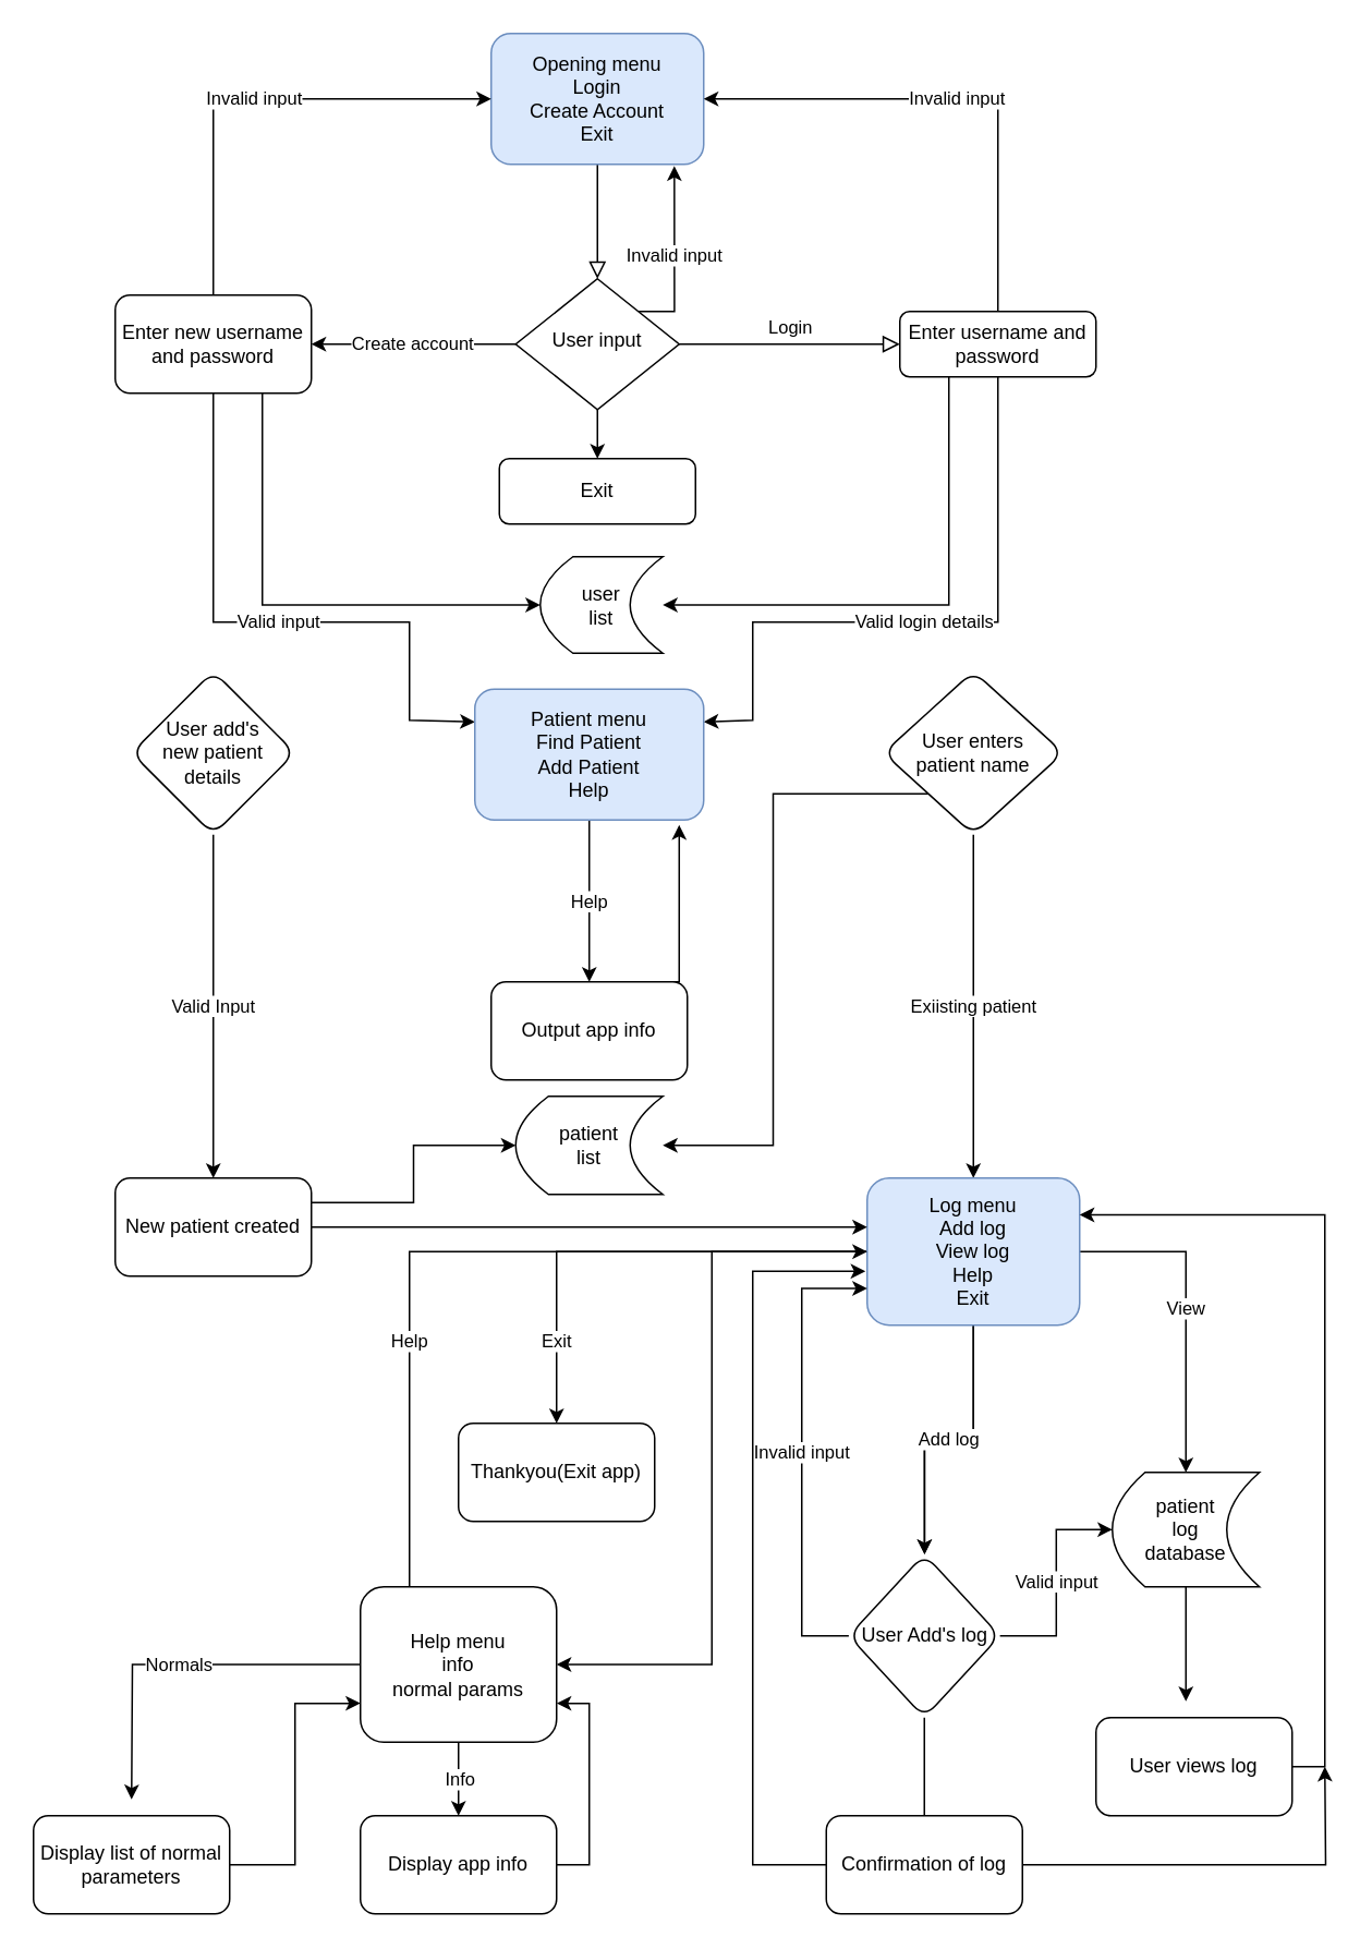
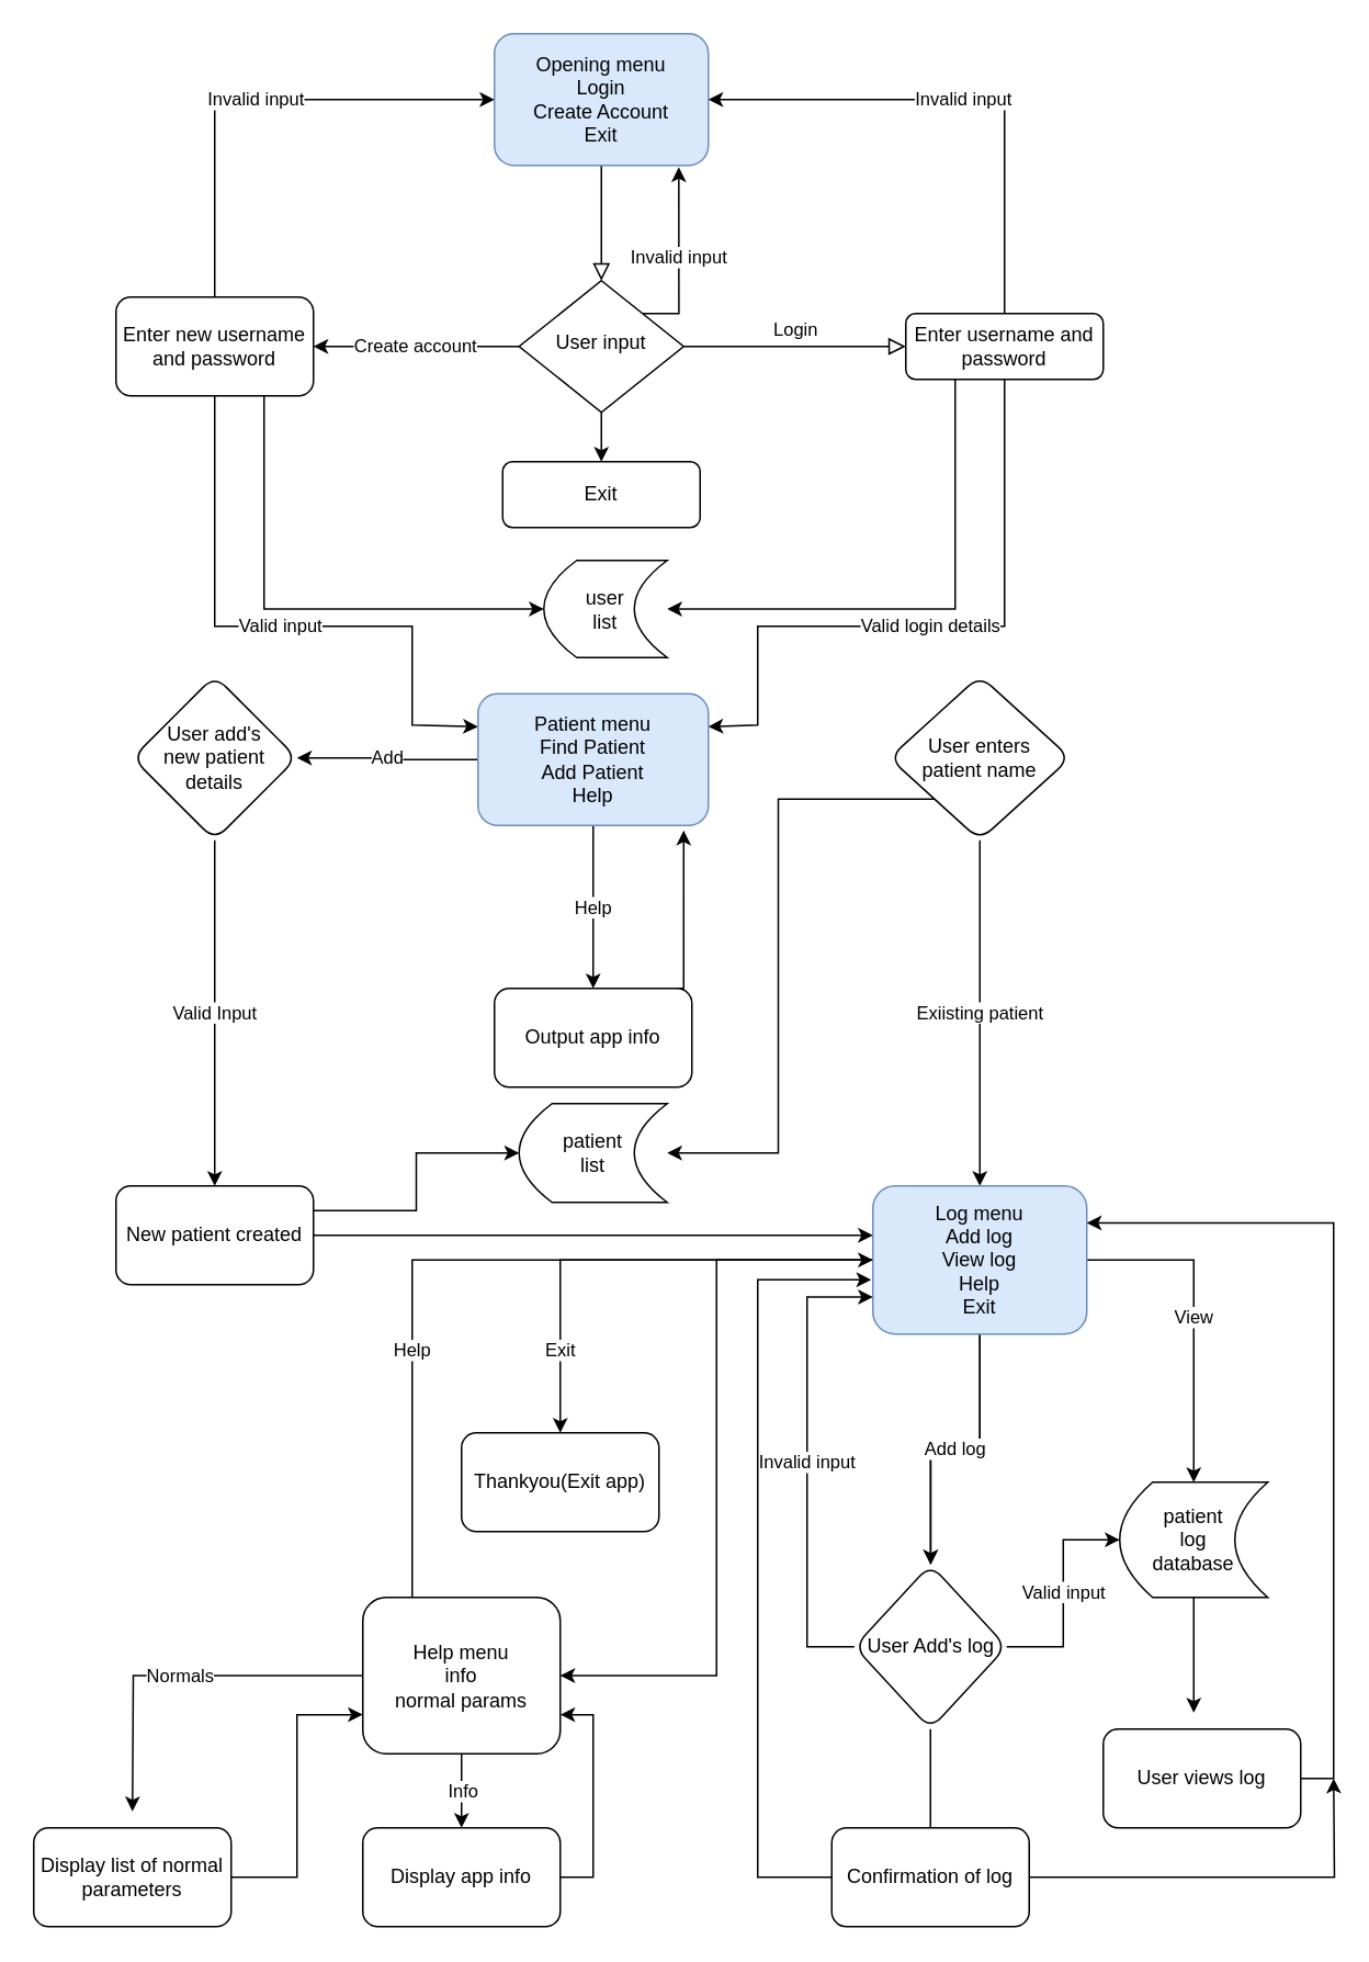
  <mxCell id="0" />
  <mxCell id="1" parent="0" />
  <mxCell id="2" value="" style="rounded=0;html=1;jettySize=auto;orthogonalLoop=1;fontSize=11;endArrow=block;endFill=0;endSize=8;strokeWidth=1;shadow=0;labelBackgroundColor=none;edgeStyle=orthogonalEdgeStyle;" parent="1" source="3" target="8" edge="1"><mxGeometry relative="1" as="geometry" /></mxCell>
  <mxCell id="3" value="Opening menu&lt;br&gt;Login&lt;br&gt;Create Account&lt;br&gt;Exit" style="rounded=1;whiteSpace=wrap;html=1;fontSize=12;glass=0;strokeWidth=1;shadow=0;fillColor=#dae8fc;strokeColor=#6c8ebf;" parent="1" vertex="1"><mxGeometry x="300" y="20" width="130" height="80" as="geometry" /></mxCell>
  <mxCell id="4" value="Login" style="edgeStyle=orthogonalEdgeStyle;rounded=0;html=1;jettySize=auto;orthogonalLoop=1;fontSize=11;endArrow=block;endFill=0;endSize=8;strokeWidth=1;shadow=0;labelBackgroundColor=none;" parent="1" source="8" target="12" edge="1"><mxGeometry y="10" relative="1" as="geometry"><mxPoint as="offset" /></mxGeometry></mxCell>
  <mxCell id="5" value="Create account" style="edgeStyle=orthogonalEdgeStyle;rounded=0;orthogonalLoop=1;jettySize=auto;html=1;exitX=0;exitY=0.5;exitDx=0;exitDy=0;" edge="1" parent="1" source="8" target="17"><mxGeometry relative="1" as="geometry" /></mxCell>
  <mxCell id="6" value="Invalid input" style="edgeStyle=orthogonalEdgeStyle;rounded=0;orthogonalLoop=1;jettySize=auto;html=1;exitX=1;exitY=0;exitDx=0;exitDy=0;entryX=0.862;entryY=1.013;entryDx=0;entryDy=0;entryPerimeter=0;" edge="1" parent="1" source="8" target="3"><mxGeometry relative="1" as="geometry"><Array as="points"><mxPoint x="412" y="190" /></Array></mxGeometry></mxCell>
  <mxCell id="7" style="edgeStyle=orthogonalEdgeStyle;rounded=0;orthogonalLoop=1;jettySize=auto;html=1;exitX=0.5;exitY=1;exitDx=0;exitDy=0;entryX=0.5;entryY=0;entryDx=0;entryDy=0;" edge="1" parent="1" source="8" target="13"><mxGeometry relative="1" as="geometry" /></mxCell>
  <mxCell id="8" value="User input" style="rhombus;whiteSpace=wrap;html=1;shadow=0;fontFamily=Helvetica;fontSize=12;align=center;strokeWidth=1;spacing=6;spacingTop=-4;" parent="1" vertex="1"><mxGeometry x="315" y="170" width="100" height="80" as="geometry" /></mxCell>
  <mxCell id="9" value="Valid login details" style="edgeStyle=orthogonalEdgeStyle;rounded=0;orthogonalLoop=1;jettySize=auto;html=1;exitX=0.5;exitY=1;exitDx=0;exitDy=0;entryX=1;entryY=0.25;entryDx=0;entryDy=0;" edge="1" parent="1" source="12" target="20"><mxGeometry relative="1" as="geometry"><Array as="points"><mxPoint x="610" y="380" /><mxPoint x="460" y="380" /><mxPoint x="460" y="440" /></Array></mxGeometry></mxCell>
  <mxCell id="10" value="Invalid input" style="edgeStyle=orthogonalEdgeStyle;rounded=0;orthogonalLoop=1;jettySize=auto;html=1;exitX=0.5;exitY=0;exitDx=0;exitDy=0;entryX=1;entryY=0.5;entryDx=0;entryDy=0;" edge="1" parent="1" source="12" target="3"><mxGeometry relative="1" as="geometry" /></mxCell>
  <mxCell id="11" style="edgeStyle=orthogonalEdgeStyle;rounded=0;orthogonalLoop=1;jettySize=auto;html=1;exitX=0.25;exitY=1;exitDx=0;exitDy=0;entryX=1;entryY=0.5;entryDx=0;entryDy=0;" edge="1" parent="1" source="12" target="48"><mxGeometry relative="1" as="geometry" /></mxCell>
  <mxCell id="12" value="Enter username and password" style="rounded=1;whiteSpace=wrap;html=1;fontSize=12;glass=0;strokeWidth=1;shadow=0;" parent="1" vertex="1"><mxGeometry x="550" y="190" width="120" height="40" as="geometry" /></mxCell>
  <mxCell id="13" value="Exit" style="rounded=1;whiteSpace=wrap;html=1;fontSize=12;glass=0;strokeWidth=1;shadow=0;" parent="1" vertex="1"><mxGeometry x="305" y="280" width="120" height="40" as="geometry" /></mxCell>
  <mxCell id="14" value="Valid input" style="edgeStyle=orthogonalEdgeStyle;rounded=0;orthogonalLoop=1;jettySize=auto;html=1;exitX=0.5;exitY=1;exitDx=0;exitDy=0;entryX=0;entryY=0.25;entryDx=0;entryDy=0;" edge="1" parent="1" source="17" target="20"><mxGeometry relative="1" as="geometry"><Array as="points"><mxPoint x="130" y="380" /><mxPoint x="250" y="380" /><mxPoint x="250" y="440" /></Array></mxGeometry></mxCell>
  <mxCell id="15" value="Invalid input" style="edgeStyle=orthogonalEdgeStyle;rounded=0;orthogonalLoop=1;jettySize=auto;html=1;exitX=0.5;exitY=0;exitDx=0;exitDy=0;entryX=0;entryY=0.5;entryDx=0;entryDy=0;" edge="1" parent="1" source="17" target="3"><mxGeometry relative="1" as="geometry" /></mxCell>
  <mxCell id="16" style="edgeStyle=orthogonalEdgeStyle;rounded=0;orthogonalLoop=1;jettySize=auto;html=1;exitX=0.75;exitY=1;exitDx=0;exitDy=0;entryX=0;entryY=0.5;entryDx=0;entryDy=0;" edge="1" parent="1" source="17" target="48"><mxGeometry relative="1" as="geometry" /></mxCell>
  <mxCell id="17" value="Enter new username and password" style="rounded=1;whiteSpace=wrap;html=1;" vertex="1" parent="1"><mxGeometry x="70" y="180" width="120" height="60" as="geometry" /></mxCell>
+ <mxCell id="18" value="Add" style="edgeStyle=orthogonalEdgeStyle;rounded=0;orthogonalLoop=1;jettySize=auto;html=1;" edge="1" parent="1" source="20" target="25"><mxGeometry relative="1" as="geometry" /></mxCell>
  <mxCell id="19" value="Help" style="edgeStyle=orthogonalEdgeStyle;rounded=0;orthogonalLoop=1;jettySize=auto;html=1;" edge="1" parent="1" source="20" target="27"><mxGeometry relative="1" as="geometry" /></mxCell>
  <mxCell id="20" value="Patient menu&lt;br&gt;Find Patient&lt;br&gt;Add Patient&lt;br&gt;Help" style="rounded=1;whiteSpace=wrap;html=1;fillColor=#dae8fc;strokeColor=#6c8ebf;" vertex="1" parent="1"><mxGeometry x="290" y="421" width="140" height="80" as="geometry" /></mxCell>
  <mxCell id="21" value="Exiisting patient" style="edgeStyle=orthogonalEdgeStyle;rounded=0;orthogonalLoop=1;jettySize=auto;html=1;" edge="1" parent="1" source="23" target="33"><mxGeometry relative="1" as="geometry" /></mxCell>
  <mxCell id="22" style="edgeStyle=orthogonalEdgeStyle;rounded=0;orthogonalLoop=1;jettySize=auto;html=1;exitX=0;exitY=1;exitDx=0;exitDy=0;entryX=1;entryY=0.5;entryDx=0;entryDy=0;" edge="1" parent="1" source="23" target="47"><mxGeometry relative="1" as="geometry" /></mxCell>
  <mxCell id="23" value="User enters &lt;br&gt;patient name" style="rhombus;whiteSpace=wrap;html=1;rounded=1;" vertex="1" parent="1"><mxGeometry x="540" y="410" width="110" height="100" as="geometry" /></mxCell>
  <mxCell id="24" value="Valid Input" style="edgeStyle=orthogonalEdgeStyle;rounded=0;orthogonalLoop=1;jettySize=auto;html=1;" edge="1" parent="1" source="25" target="36"><mxGeometry relative="1" as="geometry" /></mxCell>
  <mxCell id="25" value="User add's &lt;br&gt;new patient &lt;br&gt;details" style="rhombus;whiteSpace=wrap;html=1;rounded=1;" vertex="1" parent="1"><mxGeometry x="80" y="410" width="100" height="100" as="geometry" /></mxCell>
  <mxCell id="26" style="edgeStyle=orthogonalEdgeStyle;rounded=0;orthogonalLoop=1;jettySize=auto;html=1;exitX=0.75;exitY=0;exitDx=0;exitDy=0;entryX=0.893;entryY=1.038;entryDx=0;entryDy=0;entryPerimeter=0;" edge="1" parent="1" source="27" target="20"><mxGeometry relative="1" as="geometry"><Array as="points"><mxPoint x="415" y="600" /></Array></mxGeometry></mxCell>
  <mxCell id="27" value="Output app info" style="whiteSpace=wrap;html=1;rounded=1;" vertex="1" parent="1"><mxGeometry x="300" y="600" width="120" height="60" as="geometry" /></mxCell>
  <mxCell id="28" value="" style="edgeStyle=orthogonalEdgeStyle;rounded=0;orthogonalLoop=1;jettySize=auto;html=1;" edge="1" parent="1" source="33" target="40"><mxGeometry relative="1" as="geometry" /></mxCell>
  <mxCell id="29" value="Add log" style="edgeStyle=orthogonalEdgeStyle;rounded=0;orthogonalLoop=1;jettySize=auto;html=1;" edge="1" parent="1" source="33" target="40"><mxGeometry relative="1" as="geometry" /></mxCell>
  <mxCell id="30" value="View" style="edgeStyle=orthogonalEdgeStyle;rounded=0;orthogonalLoop=1;jettySize=auto;html=1;entryX=0.5;entryY=0;entryDx=0;entryDy=0;" edge="1" parent="1" source="33" target="50"><mxGeometry relative="1" as="geometry" /></mxCell>
  <mxCell id="31" value="Exit" style="edgeStyle=orthogonalEdgeStyle;rounded=0;orthogonalLoop=1;jettySize=auto;html=1;exitX=0;exitY=0.5;exitDx=0;exitDy=0;entryX=0.5;entryY=0;entryDx=0;entryDy=0;" edge="1" parent="1" source="33" target="43"><mxGeometry x="0.661" relative="1" as="geometry"><mxPoint as="offset" /></mxGeometry></mxCell>
  <mxCell id="32" style="edgeStyle=orthogonalEdgeStyle;rounded=0;orthogonalLoop=1;jettySize=auto;html=1;exitX=0;exitY=0.5;exitDx=0;exitDy=0;entryX=1;entryY=0.5;entryDx=0;entryDy=0;" edge="1" parent="1" source="33" target="54"><mxGeometry relative="1" as="geometry" /></mxCell>
  <mxCell id="33" value="Log menu&lt;br&gt;Add log&lt;br&gt;View log&lt;br&gt;Help&lt;br&gt;Exit" style="whiteSpace=wrap;html=1;rounded=1;fillColor=#dae8fc;strokeColor=#6c8ebf;" vertex="1" parent="1"><mxGeometry x="530" y="720" width="130" height="90" as="geometry" /></mxCell>
  <mxCell id="34" style="edgeStyle=orthogonalEdgeStyle;rounded=0;orthogonalLoop=1;jettySize=auto;html=1;exitX=1;exitY=0.5;exitDx=0;exitDy=0;" edge="1" parent="1" source="36"><mxGeometry relative="1" as="geometry"><mxPoint x="530" y="750" as="targetPoint" /></mxGeometry></mxCell>
  <mxCell id="35" style="edgeStyle=orthogonalEdgeStyle;rounded=0;orthogonalLoop=1;jettySize=auto;html=1;exitX=1;exitY=0.25;exitDx=0;exitDy=0;entryX=0;entryY=0.5;entryDx=0;entryDy=0;" edge="1" parent="1" source="36" target="47"><mxGeometry relative="1" as="geometry" /></mxCell>
  <mxCell id="36" value="New patient created" style="whiteSpace=wrap;html=1;rounded=1;" vertex="1" parent="1"><mxGeometry x="70" y="720" width="120" height="60" as="geometry" /></mxCell>
  <mxCell id="37" style="edgeStyle=orthogonalEdgeStyle;rounded=0;orthogonalLoop=1;jettySize=auto;html=1;exitX=0.5;exitY=1;exitDx=0;exitDy=0;" edge="1" parent="1" source="40"><mxGeometry relative="1" as="geometry"><mxPoint x="565" y="1150" as="targetPoint" /></mxGeometry></mxCell>
  <mxCell id="38" value="Valid input" style="edgeStyle=orthogonalEdgeStyle;rounded=0;orthogonalLoop=1;jettySize=auto;html=1;exitX=1;exitY=0.5;exitDx=0;exitDy=0;entryX=0;entryY=0.5;entryDx=0;entryDy=0;" edge="1" parent="1" source="40" target="50"><mxGeometry relative="1" as="geometry" /></mxCell>
  <mxCell id="39" value="Invalid input" style="edgeStyle=orthogonalEdgeStyle;rounded=0;orthogonalLoop=1;jettySize=auto;html=1;exitX=0;exitY=0.5;exitDx=0;exitDy=0;entryX=0;entryY=0.75;entryDx=0;entryDy=0;" edge="1" parent="1" source="40" target="33"><mxGeometry relative="1" as="geometry"><Array as="points"><mxPoint x="490" y="1000" /><mxPoint x="490" y="788" /></Array></mxGeometry></mxCell>
  <mxCell id="40" value="User Add's log" style="rhombus;whiteSpace=wrap;html=1;rounded=1;" vertex="1" parent="1"><mxGeometry x="518.75" y="950" width="92.5" height="100" as="geometry" /></mxCell>
  <mxCell id="41" style="edgeStyle=orthogonalEdgeStyle;rounded=0;orthogonalLoop=1;jettySize=auto;html=1;exitX=1;exitY=0.5;exitDx=0;exitDy=0;entryX=1;entryY=0.25;entryDx=0;entryDy=0;" edge="1" parent="1" source="42" target="33"><mxGeometry relative="1" as="geometry" /></mxCell>
  <mxCell id="42" value="User views log" style="whiteSpace=wrap;html=1;rounded=1;" vertex="1" parent="1"><mxGeometry x="670" y="1050" width="120" height="60" as="geometry" /></mxCell>
  <mxCell id="43" value="Thankyou(Exit app)" style="rounded=1;whiteSpace=wrap;html=1;" vertex="1" parent="1"><mxGeometry x="280" y="870" width="120" height="60" as="geometry" /></mxCell>
  <mxCell id="44" style="edgeStyle=orthogonalEdgeStyle;rounded=0;orthogonalLoop=1;jettySize=auto;html=1;exitX=0;exitY=0.5;exitDx=0;exitDy=0;entryX=-0.008;entryY=0.633;entryDx=0;entryDy=0;entryPerimeter=0;" edge="1" parent="1" source="46" target="33"><mxGeometry relative="1" as="geometry"><Array as="points"><mxPoint x="460" y="1140" /><mxPoint x="460" y="777" /></Array></mxGeometry></mxCell>
  <mxCell id="45" style="edgeStyle=orthogonalEdgeStyle;rounded=0;orthogonalLoop=1;jettySize=auto;html=1;exitX=1;exitY=0.5;exitDx=0;exitDy=0;" edge="1" parent="1" source="46"><mxGeometry relative="1" as="geometry"><mxPoint x="810" y="1080" as="targetPoint" /></mxGeometry></mxCell>
  <mxCell id="46" value="Confirmation of log" style="rounded=1;whiteSpace=wrap;html=1;" vertex="1" parent="1"><mxGeometry x="505" y="1110" width="120" height="60" as="geometry" /></mxCell>
  <mxCell id="47" value="patient &lt;br&gt;list" style="shape=dataStorage;whiteSpace=wrap;html=1;fixedSize=1;" vertex="1" parent="1"><mxGeometry x="315" y="670" width="90" height="60" as="geometry" /></mxCell>
  <mxCell id="48" value="user &lt;br&gt;list" style="shape=dataStorage;whiteSpace=wrap;html=1;fixedSize=1;" vertex="1" parent="1"><mxGeometry x="330" y="340" width="75" height="59" as="geometry" /></mxCell>
  <mxCell id="49" style="edgeStyle=orthogonalEdgeStyle;rounded=0;orthogonalLoop=1;jettySize=auto;html=1;exitX=0.5;exitY=1;exitDx=0;exitDy=0;" edge="1" parent="1" source="50"><mxGeometry relative="1" as="geometry"><mxPoint x="725" y="1040" as="targetPoint" /></mxGeometry></mxCell>
  <mxCell id="50" value="patient&lt;br&gt;log &lt;br&gt;database" style="shape=dataStorage;whiteSpace=wrap;html=1;fixedSize=1;" vertex="1" parent="1"><mxGeometry x="680" y="900" width="90" height="70" as="geometry" /></mxCell>
  <mxCell id="51" value="Info" style="edgeStyle=orthogonalEdgeStyle;rounded=0;orthogonalLoop=1;jettySize=auto;html=1;exitX=0.5;exitY=1;exitDx=0;exitDy=0;" edge="1" parent="1" source="54"><mxGeometry relative="1" as="geometry"><mxPoint x="280" y="1110" as="targetPoint" /></mxGeometry></mxCell>
  <mxCell id="52" value="Normals" style="edgeStyle=orthogonalEdgeStyle;rounded=0;orthogonalLoop=1;jettySize=auto;html=1;exitX=0;exitY=0.5;exitDx=0;exitDy=0;" edge="1" parent="1" source="54"><mxGeometry relative="1" as="geometry"><mxPoint x="80" y="1100" as="targetPoint" /></mxGeometry></mxCell>
  <mxCell id="53" value="Help" style="edgeStyle=orthogonalEdgeStyle;rounded=0;orthogonalLoop=1;jettySize=auto;html=1;exitX=0.25;exitY=0;exitDx=0;exitDy=0;entryX=0;entryY=0.5;entryDx=0;entryDy=0;" edge="1" parent="1" source="54" target="33"><mxGeometry x="-0.381" relative="1" as="geometry"><mxPoint as="offset" /></mxGeometry></mxCell>
  <mxCell id="54" value="Help menu&lt;br&gt;info&lt;br&gt;normal params&lt;br&gt;" style="rounded=1;whiteSpace=wrap;html=1;" vertex="1" parent="1"><mxGeometry x="220" y="970" width="120" height="95" as="geometry" /></mxCell>
  <mxCell id="55" style="edgeStyle=orthogonalEdgeStyle;rounded=0;orthogonalLoop=1;jettySize=auto;html=1;exitX=1;exitY=0.5;exitDx=0;exitDy=0;entryX=1;entryY=0.75;entryDx=0;entryDy=0;" edge="1" parent="1" source="56" target="54"><mxGeometry relative="1" as="geometry" /></mxCell>
  <mxCell id="56" value="Display app info" style="rounded=1;whiteSpace=wrap;html=1;" vertex="1" parent="1"><mxGeometry x="220" y="1110" width="120" height="60" as="geometry" /></mxCell>
  <mxCell id="57" style="edgeStyle=orthogonalEdgeStyle;rounded=0;orthogonalLoop=1;jettySize=auto;html=1;exitX=1;exitY=0.5;exitDx=0;exitDy=0;entryX=0;entryY=0.75;entryDx=0;entryDy=0;" edge="1" parent="1" source="58" target="54"><mxGeometry relative="1" as="geometry" /></mxCell>
  <mxCell id="58" value="Display list of normal parameters" style="rounded=1;whiteSpace=wrap;html=1;" vertex="1" parent="1"><mxGeometry x="20" y="1110" width="120" height="60" as="geometry" /></mxCell>
